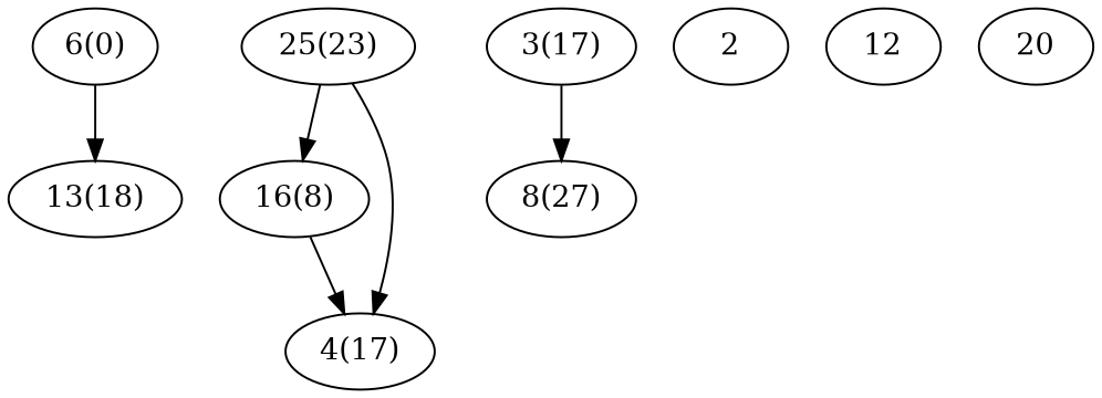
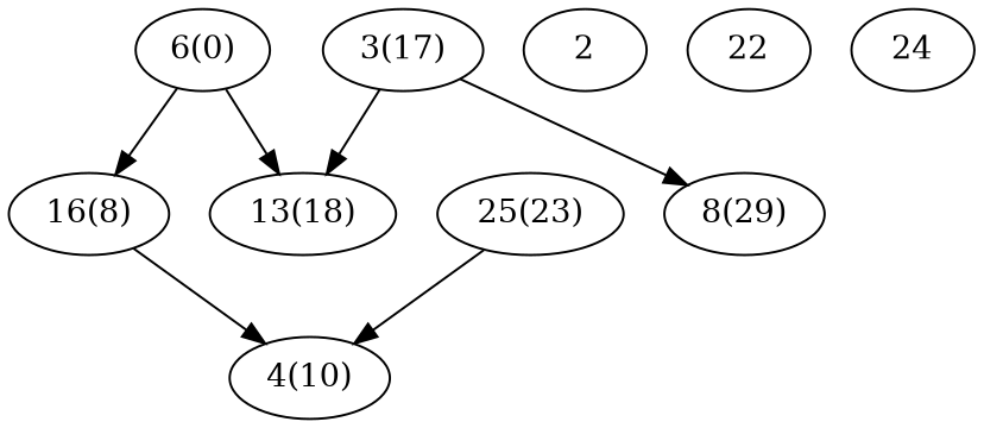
  digraph {
    edge [color=black]
    n1 [label="6(0)"]
    n2 [label="16(8)"]
    n3 [label="13(18)"]
    n4 [label="3(17)"]
-   n5 [label="8(27)"]
-   n6 [label="4(17)"]
+   n5 [label="8(29)"]
+   n6 [label="4(10)"]
    n7 [label="25(23)"]
    n8 [color=black label=2]
-   12 [color=black]
-   24 [color=black label=20]
-   n7 -> n2
+   22 [color=black]
+   24 [color=black]
+   n1 -> n2
    n1 -> n3
    n2 -> n6
+   n4 -> n3
    n4 -> n5
    n7 -> n6
  }
